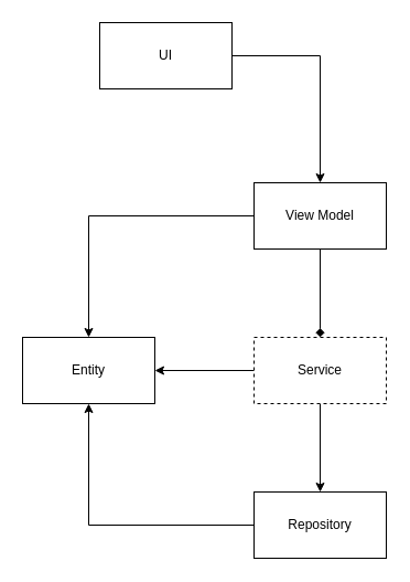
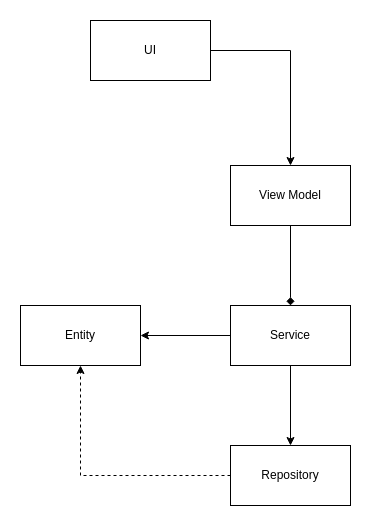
  <mxCell id="0" />
  <mxCell id="1" parent="0" />
  <mxCell id="2" value="" style="edgeStyle=orthogonalEdgeStyle;rounded=0;orthogonalLoop=1;jettySize=auto;html=1;" edge="1" parent="1" source="3" target="6"><mxGeometry relative="1" as="geometry" /></mxCell>
  <mxCell id="3" value="UI" style="rounded=0;whiteSpace=wrap;html=1;" vertex="1" parent="1"><mxGeometry x="90" y="20" width="120" height="60" as="geometry" /></mxCell>
  <mxCell id="4" value="" style="edgeStyle=orthogonalEdgeStyle;rounded=0;orthogonalLoop=1;jettySize=auto;html=1;endArrow=diamond;" edge="1" parent="1" source="6" target="9"><mxGeometry relative="1" as="geometry" /></mxCell>
- <mxCell id="5" style="edgeStyle=orthogonalEdgeStyle;rounded=0;orthogonalLoop=1;jettySize=auto;html=1;entryX=0.5;entryY=0;entryDx=0;entryDy=0;" edge="1" parent="1" source="6" target="12"><mxGeometry relative="1" as="geometry" /></mxCell>
  <mxCell id="6" value="View Model" style="rounded=0;whiteSpace=wrap;html=1;" vertex="1" parent="1"><mxGeometry x="230" y="165" width="120" height="60" as="geometry" /></mxCell>
  <mxCell id="7" value="" style="edgeStyle=orthogonalEdgeStyle;rounded=0;orthogonalLoop=1;jettySize=auto;html=1;" edge="1" parent="1" source="9" target="11"><mxGeometry relative="1" as="geometry" /></mxCell>
  <mxCell id="8" style="edgeStyle=orthogonalEdgeStyle;rounded=0;orthogonalLoop=1;jettySize=auto;html=1;entryX=1;entryY=0.5;entryDx=0;entryDy=0;" edge="1" parent="1" source="9" target="12"><mxGeometry relative="1" as="geometry" /></mxCell>
- <mxCell id="9" value="Service" style="rounded=0;whiteSpace=wrap;html=1;dashed=1;" vertex="1" parent="1"><mxGeometry x="230" y="305" width="120" height="60" as="geometry" /></mxCell>
- <mxCell id="10" value="" style="edgeStyle=orthogonalEdgeStyle;rounded=0;orthogonalLoop=1;jettySize=auto;html=1;" edge="1" parent="1" source="11" target="12"><mxGeometry relative="1" as="geometry" /></mxCell>
+ <mxCell id="9" value="Service" style="rounded=0;whiteSpace=wrap;html=1;" vertex="1" parent="1"><mxGeometry x="230" y="305" width="120" height="60" as="geometry" /></mxCell>
+ <mxCell id="10" value="" style="edgeStyle=orthogonalEdgeStyle;rounded=0;orthogonalLoop=1;jettySize=auto;html=1;dashed=1;" edge="1" parent="1" source="11" target="12"><mxGeometry relative="1" as="geometry" /></mxCell>
  <mxCell id="11" value="Repository" style="rounded=0;whiteSpace=wrap;html=1;" vertex="1" parent="1"><mxGeometry x="230" y="445" width="120" height="60" as="geometry" /></mxCell>
  <mxCell id="12" value="Entity" style="rounded=0;whiteSpace=wrap;html=1;" vertex="1" parent="1"><mxGeometry x="20" y="305" width="120" height="60" as="geometry" /></mxCell>
